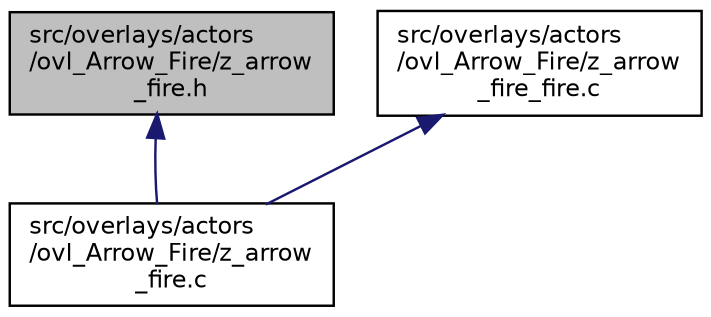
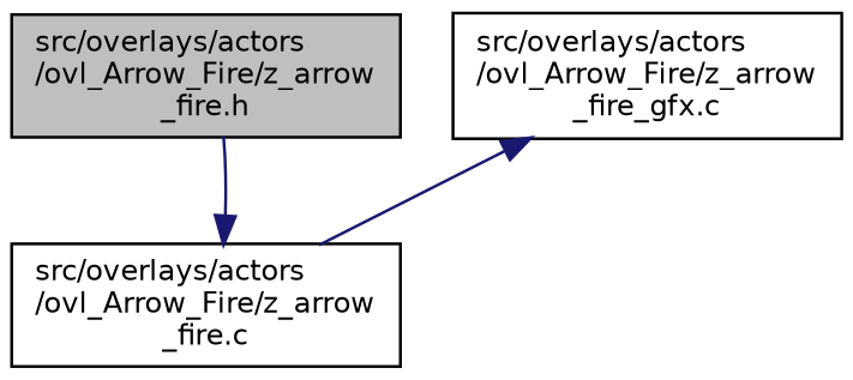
  digraph {
    node [color=black fillcolor=white fontname=Helvetica fontsize=10 shape=record style=filled]
    edge [color=midnightblue dir=back fontname=Helvetica fontsize=10 labelfontname=Helvetica labelfontsize=10 style=solid]
    n1 [fillcolor=grey75 fontcolor=black height=0.2 label="src/overlays/actors\l/ovl_Arrow_Fire/z_arrow\l_fire.h" width=0.4]
    n2 [height=0.2 label="src/overlays/actors\l/ovl_Arrow_Fire/z_arrow\l_fire.c" width=0.4]
-   n3 [height=0.2 label="src/overlays/actors\l/ovl_Arrow_Fire/z_arrow\l_fire_fire.c" width=0.4]
-   n1 -> n2
+   n3 [height=0.2 label="src/overlays/actors\l/ovl_Arrow_Fire/z_arrow\l_fire_gfx.c" width=0.4]
+   n2 -> n1
    n3 -> n2
  }
